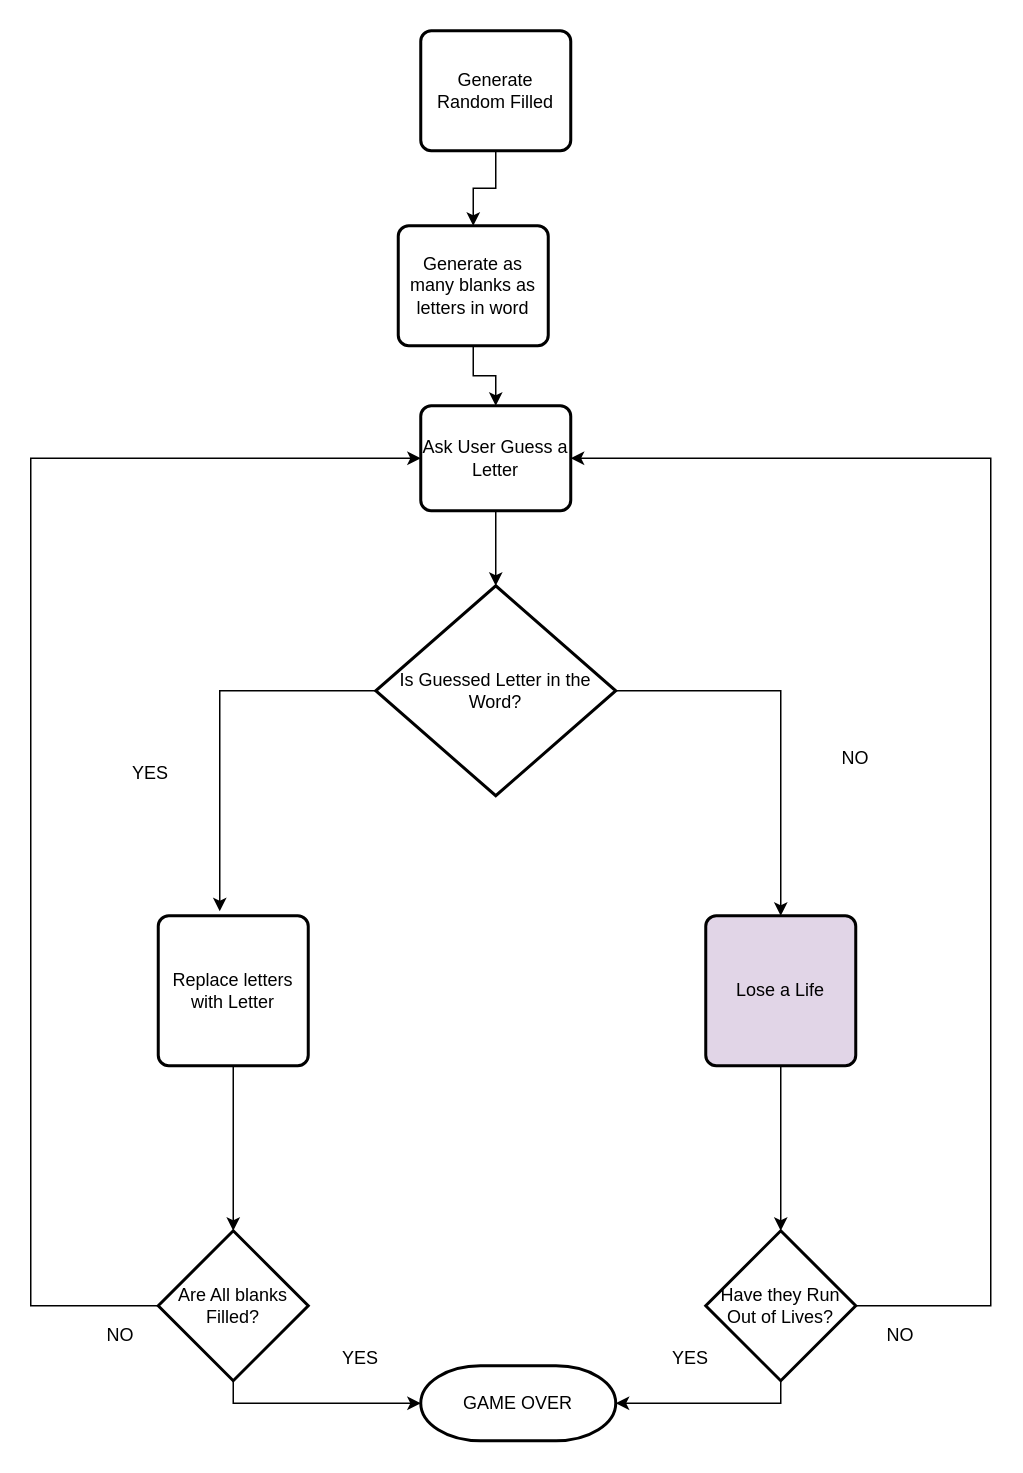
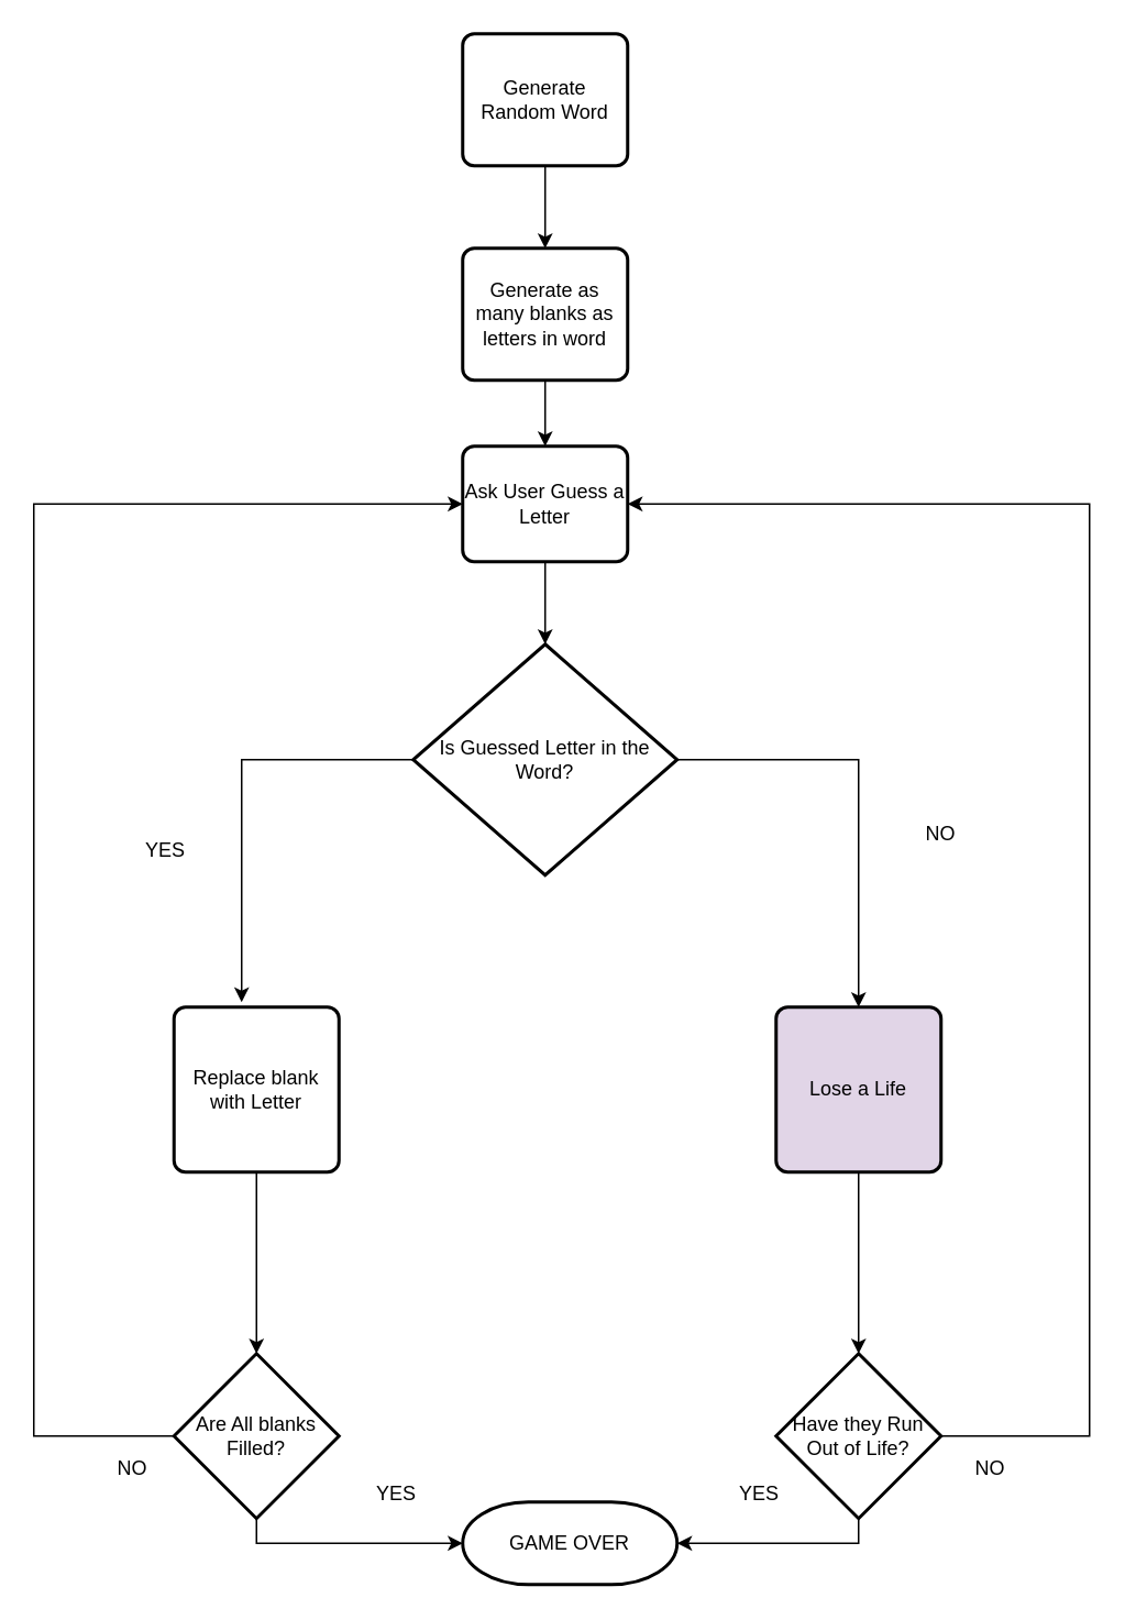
  <mxCell id="0" />
  <mxCell id="1" parent="0" />
  <mxCell id="2" value="" style="edgeStyle=orthogonalEdgeStyle;rounded=0;orthogonalLoop=1;jettySize=auto;html=1;" edge="1" parent="1" source="3" target="5"><mxGeometry relative="1" as="geometry" /></mxCell>
- <mxCell id="3" value="&lt;div&gt;Generate Random Filled&lt;/div&gt;" style="rounded=1;whiteSpace=wrap;html=1;absoluteArcSize=1;arcSize=14;strokeWidth=2;" vertex="1" parent="1"><mxGeometry x="280" y="20" width="100" height="80" as="geometry" /></mxCell>
+ <mxCell id="3" value="&lt;div&gt;Generate Random Word&lt;/div&gt;" style="rounded=1;whiteSpace=wrap;html=1;absoluteArcSize=1;arcSize=14;strokeWidth=2;" vertex="1" parent="1"><mxGeometry x="280" y="20" width="100" height="80" as="geometry" /></mxCell>
  <mxCell id="4" value="" style="edgeStyle=orthogonalEdgeStyle;rounded=0;orthogonalLoop=1;jettySize=auto;html=1;" edge="1" parent="1" source="5" target="7"><mxGeometry relative="1" as="geometry" /></mxCell>
- <mxCell id="5" value="Generate as many blanks as letters in word" style="rounded=1;whiteSpace=wrap;html=1;absoluteArcSize=1;arcSize=14;strokeWidth=2;" vertex="1" parent="1"><mxGeometry x="265" y="150" width="100" height="80" as="geometry" /></mxCell>
+ <mxCell id="5" value="Generate as many blanks as letters in word" style="rounded=1;whiteSpace=wrap;html=1;absoluteArcSize=1;arcSize=14;strokeWidth=2;" vertex="1" parent="1"><mxGeometry x="280" y="150" width="100" height="80" as="geometry" /></mxCell>
  <mxCell id="6" value="" style="edgeStyle=orthogonalEdgeStyle;rounded=0;orthogonalLoop=1;jettySize=auto;html=1;" edge="1" parent="1" source="7" target="9"><mxGeometry relative="1" as="geometry" /></mxCell>
  <mxCell id="7" value="Ask User Guess a Letter" style="rounded=1;whiteSpace=wrap;html=1;absoluteArcSize=1;arcSize=14;strokeWidth=2;" vertex="1" parent="1"><mxGeometry x="280" y="270" width="100" height="70" as="geometry" /></mxCell>
  <mxCell id="8" style="edgeStyle=orthogonalEdgeStyle;rounded=0;orthogonalLoop=1;jettySize=auto;html=1;entryX=0.5;entryY=0;entryDx=0;entryDy=0;" edge="1" parent="1" source="9" target="13"><mxGeometry relative="1" as="geometry" /></mxCell>
  <mxCell id="9" value="Is Guessed Letter in the Word?" style="strokeWidth=2;html=1;shape=mxgraph.flowchart.decision;whiteSpace=wrap;" vertex="1" parent="1"><mxGeometry x="250" y="390" width="160" height="140" as="geometry" /></mxCell>
- <mxCell id="10" value="Replace letters with Letter" style="rounded=1;whiteSpace=wrap;html=1;absoluteArcSize=1;arcSize=14;strokeWidth=2;" vertex="1" parent="1"><mxGeometry x="105" y="610" width="100" height="100" as="geometry" /></mxCell>
+ <mxCell id="10" value="Replace blank with Letter" style="rounded=1;whiteSpace=wrap;html=1;absoluteArcSize=1;arcSize=14;strokeWidth=2;" vertex="1" parent="1"><mxGeometry x="105" y="610" width="100" height="100" as="geometry" /></mxCell>
  <mxCell id="11" value="YES" style="text;html=1;align=center;verticalAlign=middle;whiteSpace=wrap;rounded=0;" vertex="1" parent="1"><mxGeometry x="60" y="490" width="80" height="50" as="geometry" /></mxCell>
  <mxCell id="12" style="edgeStyle=orthogonalEdgeStyle;rounded=0;orthogonalLoop=1;jettySize=auto;html=1;entryX=0.41;entryY=-0.03;entryDx=0;entryDy=0;entryPerimeter=0;" edge="1" parent="1" source="9" target="10"><mxGeometry relative="1" as="geometry" /></mxCell>
  <mxCell id="13" value="Lose a Life" style="rounded=1;whiteSpace=wrap;html=1;absoluteArcSize=1;arcSize=14;strokeWidth=2;fillColor=#e1d5e7;" vertex="1" parent="1"><mxGeometry x="470" y="610" width="100" height="100" as="geometry" /></mxCell>
  <mxCell id="14" value="NO" style="text;html=1;align=center;verticalAlign=middle;whiteSpace=wrap;rounded=0;" vertex="1" parent="1"><mxGeometry x="530" y="480" width="80" height="50" as="geometry" /></mxCell>
  <mxCell id="15" style="edgeStyle=orthogonalEdgeStyle;rounded=0;orthogonalLoop=1;jettySize=auto;html=1;entryX=0;entryY=0.5;entryDx=0;entryDy=0;" edge="1" parent="1" source="17" target="7"><mxGeometry relative="1" as="geometry"><Array as="points"><mxPoint x="20" y="870" /><mxPoint x="20" y="305" /></Array></mxGeometry></mxCell>
  <mxCell id="16" style="edgeStyle=orthogonalEdgeStyle;rounded=0;orthogonalLoop=1;jettySize=auto;html=1;exitX=0.5;exitY=1;exitDx=0;exitDy=0;exitPerimeter=0;entryX=0;entryY=0.5;entryDx=0;entryDy=0;entryPerimeter=0;" edge="1" parent="1" source="17" target="24"><mxGeometry relative="1" as="geometry"><mxPoint x="190" y="890" as="sourcePoint" /><mxPoint x="265" y="955" as="targetPoint" /><Array as="points"><mxPoint x="155" y="935" /></Array></mxGeometry></mxCell>
  <mxCell id="17" value="Are All blanks Filled?" style="strokeWidth=2;html=1;shape=mxgraph.flowchart.decision;whiteSpace=wrap;" vertex="1" parent="1"><mxGeometry x="105" y="820" width="100" height="100" as="geometry" /></mxCell>
  <mxCell id="18" style="edgeStyle=orthogonalEdgeStyle;rounded=0;orthogonalLoop=1;jettySize=auto;html=1;entryX=0.5;entryY=0;entryDx=0;entryDy=0;entryPerimeter=0;" edge="1" parent="1" source="10" target="17"><mxGeometry relative="1" as="geometry" /></mxCell>
  <mxCell id="19" value="NO" style="text;html=1;align=center;verticalAlign=middle;whiteSpace=wrap;rounded=0;" vertex="1" parent="1"><mxGeometry x="40" y="870" width="80" height="40" as="geometry" /></mxCell>
  <mxCell id="20" style="edgeStyle=orthogonalEdgeStyle;rounded=0;orthogonalLoop=1;jettySize=auto;html=1;entryX=1;entryY=0.5;entryDx=0;entryDy=0;" edge="1" parent="1" source="21" target="7"><mxGeometry relative="1" as="geometry"><Array as="points"><mxPoint x="660" y="870" /><mxPoint x="660" y="305" /></Array></mxGeometry></mxCell>
- <mxCell id="21" value="Have they Run Out of Lives?" style="strokeWidth=2;html=1;shape=mxgraph.flowchart.decision;whiteSpace=wrap;" vertex="1" parent="1"><mxGeometry x="470" y="820" width="100" height="100" as="geometry" /></mxCell>
+ <mxCell id="21" value="Have they Run Out of Life?" style="strokeWidth=2;html=1;shape=mxgraph.flowchart.decision;whiteSpace=wrap;" vertex="1" parent="1"><mxGeometry x="470" y="820" width="100" height="100" as="geometry" /></mxCell>
  <mxCell id="22" style="edgeStyle=orthogonalEdgeStyle;rounded=0;orthogonalLoop=1;jettySize=auto;html=1;entryX=0.5;entryY=0;entryDx=0;entryDy=0;entryPerimeter=0;" edge="1" parent="1" source="13" target="21"><mxGeometry relative="1" as="geometry" /></mxCell>
  <mxCell id="23" value="NO" style="text;html=1;align=center;verticalAlign=middle;whiteSpace=wrap;rounded=0;" vertex="1" parent="1"><mxGeometry x="560" y="865" width="80" height="50" as="geometry" /></mxCell>
  <mxCell id="24" value="GAME OVER" style="strokeWidth=2;html=1;shape=mxgraph.flowchart.terminator;whiteSpace=wrap;" vertex="1" parent="1"><mxGeometry x="280" y="910" width="130" height="50" as="geometry" /></mxCell>
  <mxCell id="25" style="edgeStyle=orthogonalEdgeStyle;rounded=0;orthogonalLoop=1;jettySize=auto;html=1;entryX=1;entryY=0.5;entryDx=0;entryDy=0;entryPerimeter=0;exitX=0.5;exitY=1;exitDx=0;exitDy=0;exitPerimeter=0;" edge="1" parent="1" source="21" target="24"><mxGeometry relative="1" as="geometry"><Array as="points"><mxPoint x="520" y="935" /></Array></mxGeometry></mxCell>
  <mxCell id="26" value="YES" style="text;html=1;align=center;verticalAlign=middle;whiteSpace=wrap;rounded=0;" vertex="1" parent="1"><mxGeometry x="200" y="880" width="80" height="50" as="geometry" /></mxCell>
  <mxCell id="27" value="YES" style="text;html=1;align=center;verticalAlign=middle;whiteSpace=wrap;rounded=0;" vertex="1" parent="1"><mxGeometry x="420" y="880" width="80" height="50" as="geometry" /></mxCell>
